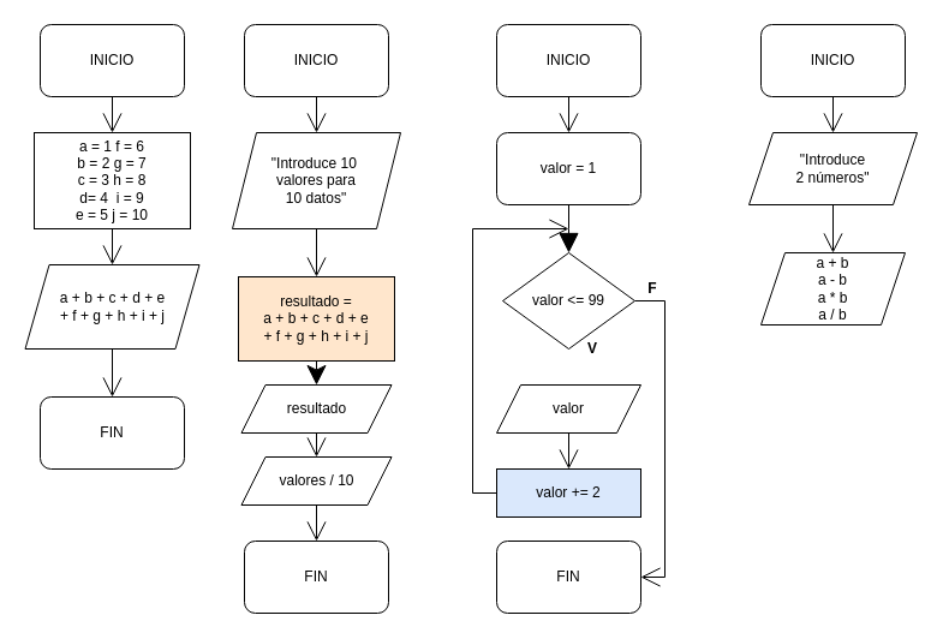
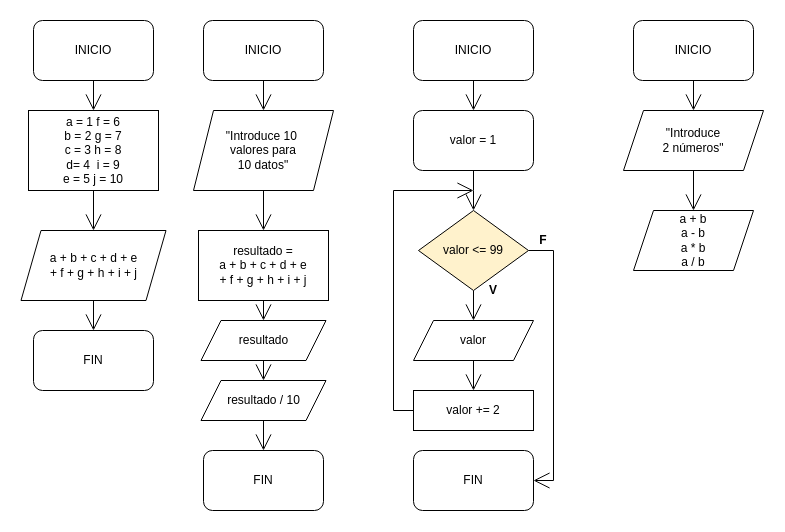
  <mxCell id="0" />
  <mxCell id="1" parent="0" />
  <mxCell id="2" style="edgeStyle=none;rounded=0;orthogonalLoop=1;jettySize=auto;html=1;exitX=0.5;exitY=1;exitDx=0;exitDy=0;entryX=0.5;entryY=0;entryDx=0;entryDy=0;endArrow=open;startSize=14;endSize=14;sourcePerimeterSpacing=8;targetPerimeterSpacing=8;" edge="1" parent="1" source="3" target="5"><mxGeometry relative="1" as="geometry" /></mxCell>
  <mxCell id="3" value="INICIO" style="rounded=1;whiteSpace=wrap;html=1;hachureGap=4;pointerEvents=0;" vertex="1" parent="1"><mxGeometry x="33" y="20" width="120" height="60" as="geometry" /></mxCell>
  <mxCell id="4" style="edgeStyle=none;rounded=0;orthogonalLoop=1;jettySize=auto;html=1;exitX=0.5;exitY=1;exitDx=0;exitDy=0;entryX=0.5;entryY=0;entryDx=0;entryDy=0;endArrow=open;startSize=14;endSize=14;sourcePerimeterSpacing=8;targetPerimeterSpacing=8;" edge="1" parent="1" source="5" target="7"><mxGeometry relative="1" as="geometry" /></mxCell>
  <mxCell id="5" value="a = 1&lt;span style=&quot;white-space: pre&quot;&gt; &lt;/span&gt;f = 6&lt;br&gt;b = 2&lt;span style=&quot;white-space: pre&quot;&gt; &lt;/span&gt;g = 7&lt;br&gt;c = 3&lt;span style=&quot;white-space: pre&quot;&gt; &lt;/span&gt;h = 8&lt;br&gt;d= 4&lt;span style=&quot;white-space: pre&quot;&gt; &lt;/span&gt;&lt;span style=&quot;white-space: pre&quot;&gt; &lt;/span&gt;i = 9&lt;br&gt;e = 5&lt;span style=&quot;white-space: pre&quot;&gt; &lt;/span&gt;j = 10" style="rounded=0;whiteSpace=wrap;html=1;hachureGap=4;pointerEvents=0;" vertex="1" parent="1"><mxGeometry x="28" y="110" width="130" height="80" as="geometry" /></mxCell>
  <mxCell id="6" style="edgeStyle=none;rounded=0;orthogonalLoop=1;jettySize=auto;html=1;exitX=0.5;exitY=1;exitDx=0;exitDy=0;entryX=0.5;entryY=0;entryDx=0;entryDy=0;endArrow=open;startSize=14;endSize=14;sourcePerimeterSpacing=8;targetPerimeterSpacing=8;" edge="1" parent="1" source="7" target="34"><mxGeometry relative="1" as="geometry" /></mxCell>
- <mxCell id="7" value="a + b + c + d + e&lt;br&gt;+ f + g + h + i + j" style="shape=parallelogram;perimeter=parallelogramPerimeter;whiteSpace=wrap;html=1;fixedSize=1;hachureGap=4;pointerEvents=0;" vertex="1" parent="1"><mxGeometry x="20.5" y="220" width="145" height="70" as="geometry" /></mxCell>
+ <mxCell id="7" value="a + b + c + d + e&lt;br&gt;+ f + g + h + i + j" style="shape=parallelogram;perimeter=parallelogramPerimeter;whiteSpace=wrap;html=1;fixedSize=1;hachureGap=4;pointerEvents=0;" vertex="1" parent="1"><mxGeometry x="20.5" y="230" width="145" height="70" as="geometry" /></mxCell>
  <mxCell id="8" style="edgeStyle=none;rounded=0;orthogonalLoop=1;jettySize=auto;html=1;exitX=0.5;exitY=1;exitDx=0;exitDy=0;entryX=0.5;entryY=0;entryDx=0;entryDy=0;endArrow=open;startSize=14;endSize=14;sourcePerimeterSpacing=8;targetPerimeterSpacing=8;" edge="1" parent="1" source="9" target="11"><mxGeometry relative="1" as="geometry" /></mxCell>
  <mxCell id="9" value="INICIO" style="rounded=1;whiteSpace=wrap;html=1;hachureGap=4;pointerEvents=0;" vertex="1" parent="1"><mxGeometry x="203" y="20" width="120" height="60" as="geometry" /></mxCell>
  <mxCell id="10" style="edgeStyle=none;rounded=0;orthogonalLoop=1;jettySize=auto;html=1;exitX=0.5;exitY=1;exitDx=0;exitDy=0;entryX=0.5;entryY=0;entryDx=0;entryDy=0;endArrow=open;startSize=14;endSize=14;sourcePerimeterSpacing=8;targetPerimeterSpacing=8;" edge="1" parent="1" source="11" target="13"><mxGeometry relative="1" as="geometry" /></mxCell>
  <mxCell id="11" value="&quot;Introduce 10&amp;nbsp;&lt;br&gt;valores para&lt;br&gt;10 datos&quot;" style="shape=parallelogram;perimeter=parallelogramPerimeter;whiteSpace=wrap;html=1;fixedSize=1;hachureGap=4;pointerEvents=0;" vertex="1" parent="1"><mxGeometry x="193" y="110" width="140" height="80" as="geometry" /></mxCell>
- <mxCell id="12" style="edgeStyle=none;rounded=0;orthogonalLoop=1;jettySize=auto;html=1;exitX=0.5;exitY=1;exitDx=0;exitDy=0;entryX=0.5;entryY=0;entryDx=0;entryDy=0;endArrow=classic;startSize=14;endSize=14;sourcePerimeterSpacing=8;targetPerimeterSpacing=8;" edge="1" parent="1" source="13" target="15"><mxGeometry relative="1" as="geometry" /></mxCell>
- <mxCell id="13" value="&lt;span&gt;resultado =&lt;br&gt;a + b + c + d + e&lt;/span&gt;&lt;br&gt;&lt;span&gt;+ f + g + h + i + j&lt;/span&gt;" style="rounded=0;whiteSpace=wrap;html=1;hachureGap=4;pointerEvents=0;fillColor=#ffe6cc;" vertex="1" parent="1"><mxGeometry x="198" y="230" width="130" height="70" as="geometry" /></mxCell>
+ <mxCell id="12" style="edgeStyle=none;rounded=0;orthogonalLoop=1;jettySize=auto;html=1;exitX=0.5;exitY=1;exitDx=0;exitDy=0;entryX=0.5;entryY=0;entryDx=0;entryDy=0;endArrow=open;startSize=14;endSize=14;sourcePerimeterSpacing=8;targetPerimeterSpacing=8;" edge="1" parent="1" source="13" target="15"><mxGeometry relative="1" as="geometry" /></mxCell>
+ <mxCell id="13" value="&lt;span&gt;resultado =&lt;br&gt;a + b + c + d + e&lt;/span&gt;&lt;br&gt;&lt;span&gt;+ f + g + h + i + j&lt;/span&gt;" style="rounded=0;whiteSpace=wrap;html=1;hachureGap=4;pointerEvents=0;" vertex="1" parent="1"><mxGeometry x="198" y="230" width="130" height="70" as="geometry" /></mxCell>
  <mxCell id="14" style="edgeStyle=none;rounded=0;orthogonalLoop=1;jettySize=auto;html=1;exitX=0.5;exitY=1;exitDx=0;exitDy=0;entryX=0.5;entryY=0;entryDx=0;entryDy=0;endArrow=open;startSize=14;endSize=14;sourcePerimeterSpacing=8;targetPerimeterSpacing=8;" edge="1" parent="1" source="15" target="17"><mxGeometry relative="1" as="geometry" /></mxCell>
  <mxCell id="15" value="resultado" style="shape=parallelogram;perimeter=parallelogramPerimeter;whiteSpace=wrap;html=1;fixedSize=1;hachureGap=4;pointerEvents=0;" vertex="1" parent="1"><mxGeometry x="200.5" y="320" width="125" height="40" as="geometry" /></mxCell>
  <mxCell id="16" style="edgeStyle=none;rounded=0;orthogonalLoop=1;jettySize=auto;html=1;exitX=0.5;exitY=1;exitDx=0;exitDy=0;entryX=0.5;entryY=0;entryDx=0;entryDy=0;endArrow=open;startSize=14;endSize=14;sourcePerimeterSpacing=8;targetPerimeterSpacing=8;" edge="1" parent="1" source="17" target="33"><mxGeometry relative="1" as="geometry" /></mxCell>
- <mxCell id="17" value="valores / 10" style="shape=parallelogram;perimeter=parallelogramPerimeter;whiteSpace=wrap;html=1;fixedSize=1;hachureGap=4;pointerEvents=0;" vertex="1" parent="1"><mxGeometry x="200.5" y="380" width="125" height="40" as="geometry" /></mxCell>
+ <mxCell id="17" value="resultado / 10" style="shape=parallelogram;perimeter=parallelogramPerimeter;whiteSpace=wrap;html=1;fixedSize=1;hachureGap=4;pointerEvents=0;" vertex="1" parent="1"><mxGeometry x="200.5" y="380" width="125" height="40" as="geometry" /></mxCell>
  <mxCell id="18" style="edgeStyle=orthogonalEdgeStyle;rounded=0;orthogonalLoop=1;jettySize=auto;html=1;exitX=0.5;exitY=1;exitDx=0;exitDy=0;entryX=0.5;entryY=0;entryDx=0;entryDy=0;endArrow=open;startSize=14;endSize=14;sourcePerimeterSpacing=8;targetPerimeterSpacing=8;" edge="1" parent="1" source="19" target="21"><mxGeometry relative="1" as="geometry" /></mxCell>
  <mxCell id="19" value="INICIO" style="rounded=1;whiteSpace=wrap;html=1;hachureGap=4;pointerEvents=0;" vertex="1" parent="1"><mxGeometry x="413" y="20" width="120" height="60" as="geometry" /></mxCell>
- <mxCell id="20" style="edgeStyle=none;rounded=0;orthogonalLoop=1;jettySize=auto;html=1;exitX=0.5;exitY=1;exitDx=0;exitDy=0;entryX=0.5;entryY=0;entryDx=0;entryDy=0;endArrow=block;startSize=14;endSize=14;sourcePerimeterSpacing=8;targetPerimeterSpacing=8;" edge="1" parent="1" source="21" target="24"><mxGeometry relative="1" as="geometry"><Array as="points"><mxPoint x="473" y="190" /></Array></mxGeometry></mxCell>
+ <mxCell id="20" style="edgeStyle=none;rounded=0;orthogonalLoop=1;jettySize=auto;html=1;exitX=0.5;exitY=1;exitDx=0;exitDy=0;entryX=0.5;entryY=0;entryDx=0;entryDy=0;endArrow=open;startSize=14;endSize=14;sourcePerimeterSpacing=8;targetPerimeterSpacing=8;" edge="1" parent="1" source="21" target="24"><mxGeometry relative="1" as="geometry"><Array as="points"><mxPoint x="473" y="190" /></Array></mxGeometry></mxCell>
  <mxCell id="21" value="valor = 1" style="whiteSpace=wrap;html=1;hachureGap=4;pointerEvents=0;rounded=1;" vertex="1" parent="1"><mxGeometry x="413" y="110" width="120" height="60" as="geometry" /></mxCell>
+ <mxCell id="22" style="edgeStyle=none;rounded=0;orthogonalLoop=1;jettySize=auto;html=1;exitX=0.5;exitY=1;exitDx=0;exitDy=0;endArrow=open;startSize=14;endSize=14;sourcePerimeterSpacing=8;targetPerimeterSpacing=8;entryX=0.5;entryY=0;entryDx=0;entryDy=0;" edge="1" parent="1" source="24" target="27"><mxGeometry relative="1" as="geometry"><mxPoint x="523" y="320" as="targetPoint" /></mxGeometry></mxCell>
  <mxCell id="23" style="edgeStyle=orthogonalEdgeStyle;rounded=0;orthogonalLoop=1;jettySize=auto;html=1;exitX=1;exitY=0.5;exitDx=0;exitDy=0;endArrow=open;startSize=14;endSize=14;sourcePerimeterSpacing=8;targetPerimeterSpacing=8;entryX=1;entryY=0.5;entryDx=0;entryDy=0;" edge="1" parent="1" source="24" target="32"><mxGeometry relative="1" as="geometry"><mxPoint x="528" y="480" as="targetPoint" /><Array as="points"><mxPoint x="553" y="250" /><mxPoint x="553" y="480" /></Array></mxGeometry></mxCell>
- <mxCell id="24" value="valor &amp;lt;= 99" style="rhombus;whiteSpace=wrap;html=1;hachureGap=4;pointerEvents=0;" vertex="1" parent="1"><mxGeometry x="418" y="210" width="110" height="80" as="geometry" /></mxCell>
+ <mxCell id="24" value="valor &amp;lt;= 99" style="rhombus;whiteSpace=wrap;html=1;hachureGap=4;pointerEvents=0;fillColor=#fff2cc;" vertex="1" parent="1"><mxGeometry x="418" y="210" width="110" height="80" as="geometry" /></mxCell>
  <mxCell id="25" style="edgeStyle=orthogonalEdgeStyle;rounded=0;orthogonalLoop=1;jettySize=auto;html=1;endArrow=open;startSize=14;endSize=14;sourcePerimeterSpacing=8;targetPerimeterSpacing=8;" edge="1" parent="1"><mxGeometry relative="1" as="geometry"><mxPoint x="513" y="390" as="targetPoint" /><mxPoint x="513" y="390" as="sourcePoint" /></mxGeometry></mxCell>
  <mxCell id="26" style="edgeStyle=none;rounded=0;orthogonalLoop=1;jettySize=auto;html=1;exitX=0.5;exitY=1;exitDx=0;exitDy=0;entryX=0.5;entryY=0;entryDx=0;entryDy=0;endArrow=open;startSize=14;endSize=14;sourcePerimeterSpacing=8;targetPerimeterSpacing=8;" edge="1" parent="1" source="27" target="29"><mxGeometry relative="1" as="geometry" /></mxCell>
  <mxCell id="27" value="valor" style="shape=parallelogram;perimeter=parallelogramPerimeter;whiteSpace=wrap;html=1;fixedSize=1;hachureGap=4;pointerEvents=0;" vertex="1" parent="1"><mxGeometry x="413" y="320" width="120" height="40" as="geometry" /></mxCell>
  <mxCell id="28" style="edgeStyle=orthogonalEdgeStyle;rounded=0;orthogonalLoop=1;jettySize=auto;html=1;exitX=0;exitY=0.5;exitDx=0;exitDy=0;endArrow=open;startSize=14;endSize=14;sourcePerimeterSpacing=8;targetPerimeterSpacing=8;" edge="1" parent="1" source="29"><mxGeometry relative="1" as="geometry"><mxPoint x="473" y="190" as="targetPoint" /><Array as="points"><mxPoint x="393" y="410" /><mxPoint x="393" y="190" /></Array></mxGeometry></mxCell>
- <mxCell id="29" value="valor += 2" style="rounded=0;whiteSpace=wrap;html=1;hachureGap=4;pointerEvents=0;fillColor=#dae8fc;" vertex="1" parent="1"><mxGeometry x="413" y="390" width="120" height="40" as="geometry" /></mxCell>
+ <mxCell id="29" value="valor += 2" style="rounded=0;whiteSpace=wrap;html=1;hachureGap=4;pointerEvents=0;" vertex="1" parent="1"><mxGeometry x="413" y="390" width="120" height="40" as="geometry" /></mxCell>
  <mxCell id="30" value="&lt;b&gt;V&lt;/b&gt;" style="text;html=1;strokeColor=none;fillColor=none;align=center;verticalAlign=middle;whiteSpace=wrap;rounded=0;hachureGap=4;pointerEvents=0;strokeWidth=3;" vertex="1" parent="1"><mxGeometry x="473" y="280" width="40" height="20" as="geometry" /></mxCell>
  <mxCell id="31" value="&lt;b&gt;F&lt;/b&gt;" style="text;html=1;strokeColor=none;fillColor=none;align=center;verticalAlign=middle;whiteSpace=wrap;rounded=0;hachureGap=4;pointerEvents=0;strokeWidth=3;" vertex="1" parent="1"><mxGeometry x="523" y="230" width="40" height="20" as="geometry" /></mxCell>
  <mxCell id="32" value="FIN" style="rounded=1;whiteSpace=wrap;html=1;hachureGap=4;pointerEvents=0;" vertex="1" parent="1"><mxGeometry x="413" y="450" width="120" height="60" as="geometry" /></mxCell>
  <mxCell id="33" value="FIN" style="rounded=1;whiteSpace=wrap;html=1;hachureGap=4;pointerEvents=0;" vertex="1" parent="1"><mxGeometry x="203" y="450" width="120" height="60" as="geometry" /></mxCell>
  <mxCell id="34" value="FIN" style="rounded=1;whiteSpace=wrap;html=1;hachureGap=4;pointerEvents=0;" vertex="1" parent="1"><mxGeometry x="33" y="330" width="120" height="60" as="geometry" /></mxCell>
  <mxCell id="35" style="edgeStyle=none;rounded=0;orthogonalLoop=1;jettySize=auto;html=1;exitX=0.5;exitY=1;exitDx=0;exitDy=0;entryX=0.5;entryY=0;entryDx=0;entryDy=0;endArrow=open;startSize=14;endSize=14;sourcePerimeterSpacing=8;targetPerimeterSpacing=8;" edge="1" parent="1" source="36" target="38"><mxGeometry relative="1" as="geometry" /></mxCell>
  <mxCell id="36" value="INICIO" style="rounded=1;whiteSpace=wrap;html=1;hachureGap=4;pointerEvents=0;" vertex="1" parent="1"><mxGeometry x="633" y="20" width="120" height="60" as="geometry" /></mxCell>
  <mxCell id="37" style="edgeStyle=none;rounded=0;orthogonalLoop=1;jettySize=auto;html=1;exitX=0.5;exitY=1;exitDx=0;exitDy=0;entryX=0.5;entryY=0;entryDx=0;entryDy=0;endArrow=open;startSize=14;endSize=14;sourcePerimeterSpacing=8;targetPerimeterSpacing=8;" edge="1" parent="1" source="38" target="39"><mxGeometry relative="1" as="geometry" /></mxCell>
  <mxCell id="38" value="&quot;Introduce &lt;br&gt;2 números&quot;" style="shape=parallelogram;perimeter=parallelogramPerimeter;whiteSpace=wrap;html=1;fixedSize=1;hachureGap=4;pointerEvents=0;" vertex="1" parent="1"><mxGeometry x="623" y="110" width="140" height="60" as="geometry" /></mxCell>
  <mxCell id="39" value="a + b&lt;br&gt;a - b&lt;br&gt;a * b&lt;br&gt;a / b" style="shape=parallelogram;perimeter=parallelogramPerimeter;whiteSpace=wrap;html=1;fixedSize=1;hachureGap=4;pointerEvents=0;strokeWidth=1;" vertex="1" parent="1"><mxGeometry x="633" y="210" width="120" height="60" as="geometry" /></mxCell>
